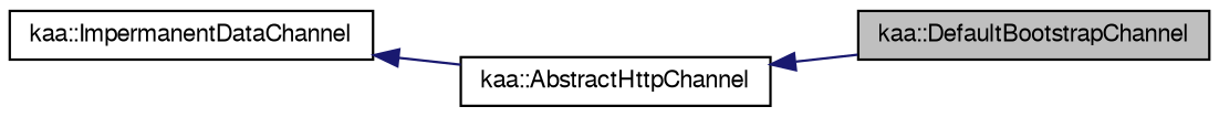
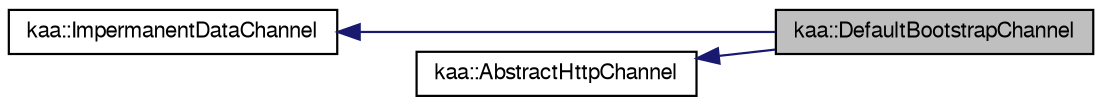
  digraph {
    rankdir=LR
    node [color=black fontname=FreeSans fontsize=10 shape=record]
    edge [color=midnightblue dir=back fontname=FreeSans fontsize=10 labelfontname=FreeSans labelfontsize=10 style=solid]
    n1 [fillcolor=grey75 fontcolor=black height=0.2 label="kaa::DefaultBootstrapChannel" style=filled width=0.4]
    n2 [height=0.2 label="kaa::AbstractHttpChannel" width=0.4]
    n3 [height=0.2 label="kaa::ImpermanentDataChannel" width=0.4]
    n2 -> n1
-   n3 -> n2
+   n3 -> n1
  }
